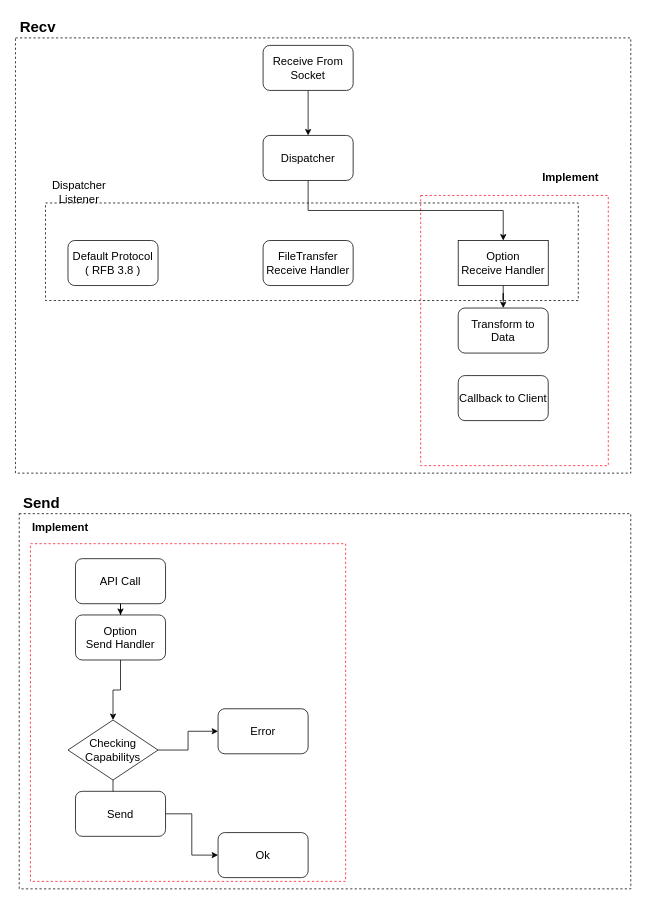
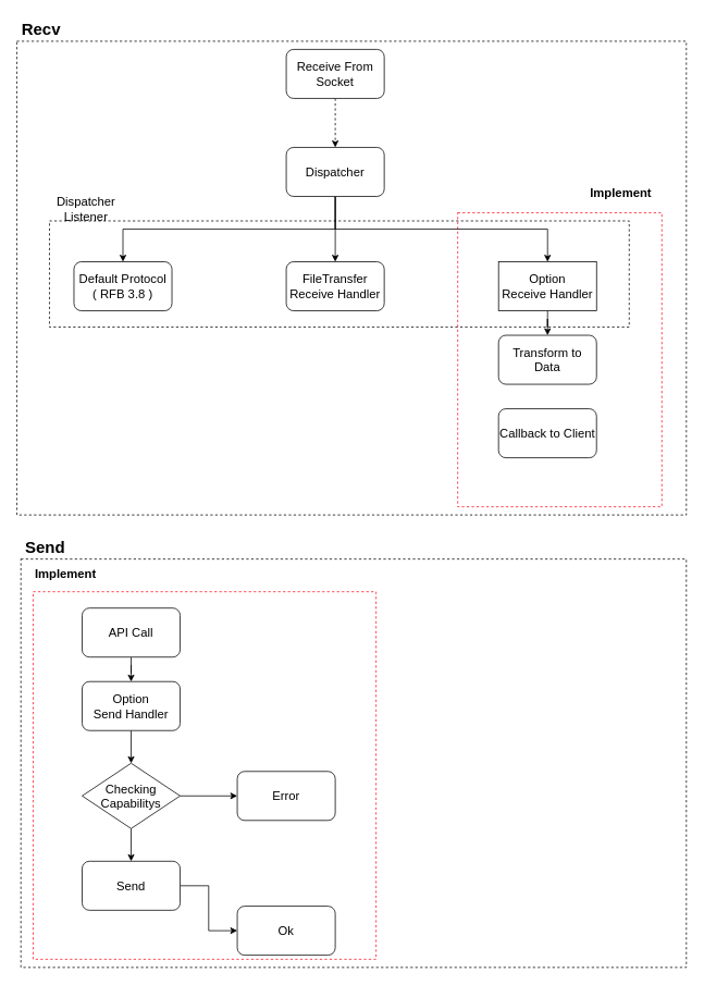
  <mxCell id="0" />
  <mxCell id="1" parent="0" />
  <mxCell id="2" value="" style="rounded=0;whiteSpace=wrap;html=1;dashed=1;fillColor=none;strokeColor=#FF0F1F;" parent="1" vertex="1"><mxGeometry x="40" y="724" width="420" height="450" as="geometry" /></mxCell>
  <mxCell id="3" value="" style="rounded=0;whiteSpace=wrap;html=1;dashed=1;fillColor=none;" parent="1" vertex="1"><mxGeometry x="25" y="684" width="815" height="500" as="geometry" /></mxCell>
  <mxCell id="4" value="" style="rounded=0;whiteSpace=wrap;html=1;dashed=1;fillColor=none;fontSize=15;" parent="1" vertex="1"><mxGeometry x="60" y="270" width="710" height="130" as="geometry" /></mxCell>
  <mxCell id="5" value="" style="rounded=0;whiteSpace=wrap;html=1;dashed=1;fillColor=none;strokeColor=#FF0F1F;" parent="1" vertex="1"><mxGeometry x="560" y="260" width="250" height="360" as="geometry" /></mxCell>
  <mxCell id="6" value="" style="rounded=0;whiteSpace=wrap;html=1;dashed=1;fillColor=none;" parent="1" vertex="1"><mxGeometry x="20" y="50" width="820" height="580" as="geometry" /></mxCell>
- <mxCell id="7" style="edgeStyle=orthogonalEdgeStyle;rounded=0;orthogonalLoop=1;jettySize=auto;html=1;fontSize=15;" parent="1" source="8" target="12" edge="1"><mxGeometry relative="1" as="geometry" /></mxCell>
+ <mxCell id="7" style="edgeStyle=orthogonalEdgeStyle;rounded=0;orthogonalLoop=1;jettySize=auto;html=1;fontSize=15;dashed=1;" parent="1" source="8" target="12" edge="1"><mxGeometry relative="1" as="geometry" /></mxCell>
  <mxCell id="8" value="Receive From Socket" style="rounded=1;whiteSpace=wrap;html=1;fontSize=15;" parent="1" vertex="1"><mxGeometry x="350" y="60" width="120" height="60" as="geometry" /></mxCell>
+ <mxCell id="9" style="edgeStyle=orthogonalEdgeStyle;rounded=0;orthogonalLoop=1;jettySize=auto;html=1;fontSize=15;" parent="1" source="12" target="13" edge="1"><mxGeometry relative="1" as="geometry" /></mxCell>
+ <mxCell id="10" style="edgeStyle=orthogonalEdgeStyle;rounded=0;orthogonalLoop=1;jettySize=auto;html=1;fontSize=15;" parent="1" source="12" target="16" edge="1"><mxGeometry relative="1" as="geometry"><Array as="points"><mxPoint x="410" y="280" /><mxPoint x="150" y="280" /></Array></mxGeometry></mxCell>
  <mxCell id="11" style="edgeStyle=orthogonalEdgeStyle;rounded=0;orthogonalLoop=1;jettySize=auto;html=1;entryX=0.5;entryY=0;entryDx=0;entryDy=0;fontSize=15;" parent="1" source="12" target="15" edge="1"><mxGeometry relative="1" as="geometry"><Array as="points"><mxPoint x="410" y="280" /><mxPoint x="670" y="280" /></Array></mxGeometry></mxCell>
  <mxCell id="12" value="Dispatcher" style="rounded=1;whiteSpace=wrap;html=1;fontSize=15;" parent="1" vertex="1"><mxGeometry x="350" y="180" width="120" height="60" as="geometry" /></mxCell>
  <mxCell id="13" value="FileTransfer&lt;br style=&quot;font-size: 15px;&quot;&gt;Receive Handler" style="rounded=1;whiteSpace=wrap;html=1;fontSize=15;" parent="1" vertex="1"><mxGeometry x="350" y="320" width="120" height="60" as="geometry" /></mxCell>
  <mxCell id="14" style="edgeStyle=orthogonalEdgeStyle;rounded=0;orthogonalLoop=1;jettySize=auto;html=1;fontSize=15;" parent="1" source="15" target="18" edge="1"><mxGeometry relative="1" as="geometry" /></mxCell>
  <mxCell id="15" value="Option&lt;br style=&quot;font-size: 15px;&quot;&gt;Receive Handler" style="whiteSpace=wrap;html=1;fontSize=15;rounded=0;" parent="1" vertex="1"><mxGeometry x="610" y="320" width="120" height="60" as="geometry" /></mxCell>
  <mxCell id="16" value="Default Protocol&lt;div style=&quot;font-size: 15px;&quot;&gt;( RFB 3.8 )&lt;/div&gt;" style="rounded=1;whiteSpace=wrap;html=1;fontSize=15;" parent="1" vertex="1"><mxGeometry x="90" y="320" width="120" height="60" as="geometry" /></mxCell>
  <mxCell id="17" value="Callback to Client" style="rounded=1;whiteSpace=wrap;html=1;fontSize=15;" parent="1" vertex="1"><mxGeometry x="610" y="500" width="120" height="60" as="geometry" /></mxCell>
  <mxCell id="18" value="Transform to Data" style="rounded=1;whiteSpace=wrap;html=1;fontSize=15;" parent="1" vertex="1"><mxGeometry x="610" y="410" width="120" height="60" as="geometry" /></mxCell>
  <mxCell id="19" value="Dispatcher Listener" style="text;html=1;align=center;verticalAlign=middle;whiteSpace=wrap;rounded=0;fontSize=15;" parent="1" vertex="1"><mxGeometry x="40" y="240" width="130" height="30" as="geometry" /></mxCell>
  <mxCell id="20" value="Implement" style="text;html=1;align=center;verticalAlign=middle;whiteSpace=wrap;rounded=0;fontSize=15;fontStyle=1" parent="1" vertex="1"><mxGeometry x="720" y="220" width="80" height="30" as="geometry" /></mxCell>
  <mxCell id="21" style="edgeStyle=orthogonalEdgeStyle;rounded=0;orthogonalLoop=1;jettySize=auto;html=1;fontSize=15;" parent="1" source="22" target="24" edge="1"><mxGeometry relative="1" as="geometry" /></mxCell>
  <mxCell id="22" value="API Call" style="rounded=1;whiteSpace=wrap;html=1;fontSize=15;" parent="1" vertex="1"><mxGeometry x="100" y="744" width="120" height="60" as="geometry" /></mxCell>
  <mxCell id="23" style="edgeStyle=orthogonalEdgeStyle;rounded=0;orthogonalLoop=1;jettySize=auto;html=1;fontSize=15;" parent="1" source="24" target="27" edge="1"><mxGeometry relative="1" as="geometry" /></mxCell>
- <mxCell id="24" value="Option&lt;br style=&quot;font-size: 15px;&quot;&gt;&lt;span style=&quot;background-color: initial; font-size: 15px;&quot;&gt;Send Handler&lt;/span&gt;" style="rounded=1;whiteSpace=wrap;html=1;fontSize=15;" parent="1" vertex="1"><mxGeometry x="100" y="819" width="120" height="60" as="geometry" /></mxCell>
+ <mxCell id="24" value="Option&lt;br style=&quot;font-size: 15px;&quot;&gt;&lt;span style=&quot;background-color: initial; font-size: 15px;&quot;&gt;Send Handler&lt;/span&gt;" style="rounded=1;whiteSpace=wrap;html=1;fontSize=15;" parent="1" vertex="1"><mxGeometry x="100" y="834" width="120" height="60" as="geometry" /></mxCell>
  <mxCell id="25" style="edgeStyle=orthogonalEdgeStyle;rounded=0;orthogonalLoop=1;jettySize=auto;html=1;fontSize=15;" parent="1" source="27" target="29" edge="1"><mxGeometry relative="1" as="geometry" /></mxCell>
  <mxCell id="26" style="edgeStyle=orthogonalEdgeStyle;rounded=0;orthogonalLoop=1;jettySize=auto;html=1;fontSize=15;" parent="1" source="27" target="31" edge="1"><mxGeometry relative="1" as="geometry" /></mxCell>
- <mxCell id="27" value="Checking&lt;br style=&quot;font-size: 15px;&quot;&gt;Capabilitys" style="rhombus;whiteSpace=wrap;html=1;fontSize=15;" parent="1" vertex="1"><mxGeometry x="90" y="959" width="120" height="80" as="geometry" /></mxCell>
+ <mxCell id="27" value="Checking&lt;br style=&quot;font-size: 15px;&quot;&gt;Capabilitys" style="rhombus;whiteSpace=wrap;html=1;fontSize=15;" parent="1" vertex="1"><mxGeometry x="100" y="934" width="120" height="80" as="geometry" /></mxCell>
  <mxCell id="28" style="edgeStyle=orthogonalEdgeStyle;rounded=0;orthogonalLoop=1;jettySize=auto;html=1;entryX=0;entryY=0.5;entryDx=0;entryDy=0;fontSize=15;" parent="1" source="29" target="30" edge="1"><mxGeometry relative="1" as="geometry" /></mxCell>
  <mxCell id="29" value="Send" style="rounded=1;whiteSpace=wrap;html=1;fontSize=15;" parent="1" vertex="1"><mxGeometry x="100" y="1054" width="120" height="60" as="geometry" /></mxCell>
  <mxCell id="30" value="Ok" style="rounded=1;whiteSpace=wrap;html=1;fontSize=15;" parent="1" vertex="1"><mxGeometry x="290" y="1109" width="120" height="60" as="geometry" /></mxCell>
  <mxCell id="31" value="Error" style="rounded=1;whiteSpace=wrap;html=1;fontSize=15;" parent="1" vertex="1"><mxGeometry x="290" y="944" width="120" height="60" as="geometry" /></mxCell>
  <mxCell id="32" value="Implement" style="text;html=1;align=center;verticalAlign=middle;whiteSpace=wrap;rounded=0;fontStyle=1;fontSize=15;" parent="1" vertex="1"><mxGeometry x="40" y="686" width="80" height="30" as="geometry" /></mxCell>
  <mxCell id="33" value="Send" style="text;html=1;align=center;verticalAlign=middle;whiteSpace=wrap;rounded=0;fontSize=20;fontStyle=1" parent="1" vertex="1"><mxGeometry x="25" y="654" width="60" height="30" as="geometry" /></mxCell>
  <mxCell id="34" value="Recv" style="text;html=1;align=center;verticalAlign=middle;whiteSpace=wrap;rounded=0;fontSize=20;fontStyle=1" parent="1" vertex="1"><mxGeometry x="20" y="20" width="60" height="30" as="geometry" /></mxCell>
